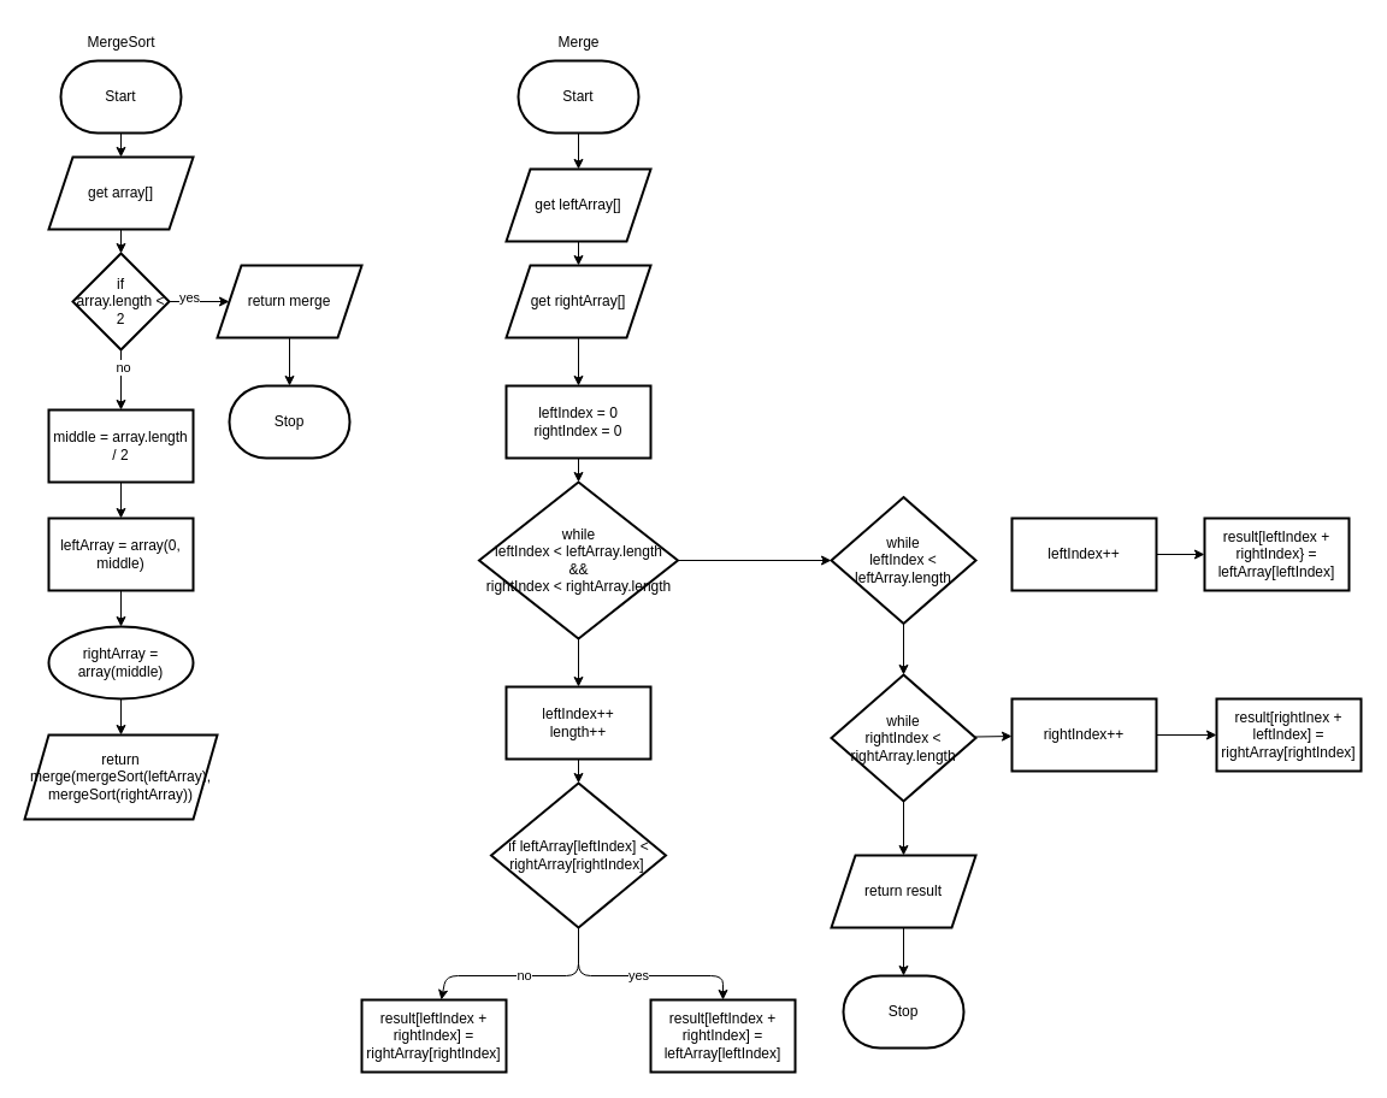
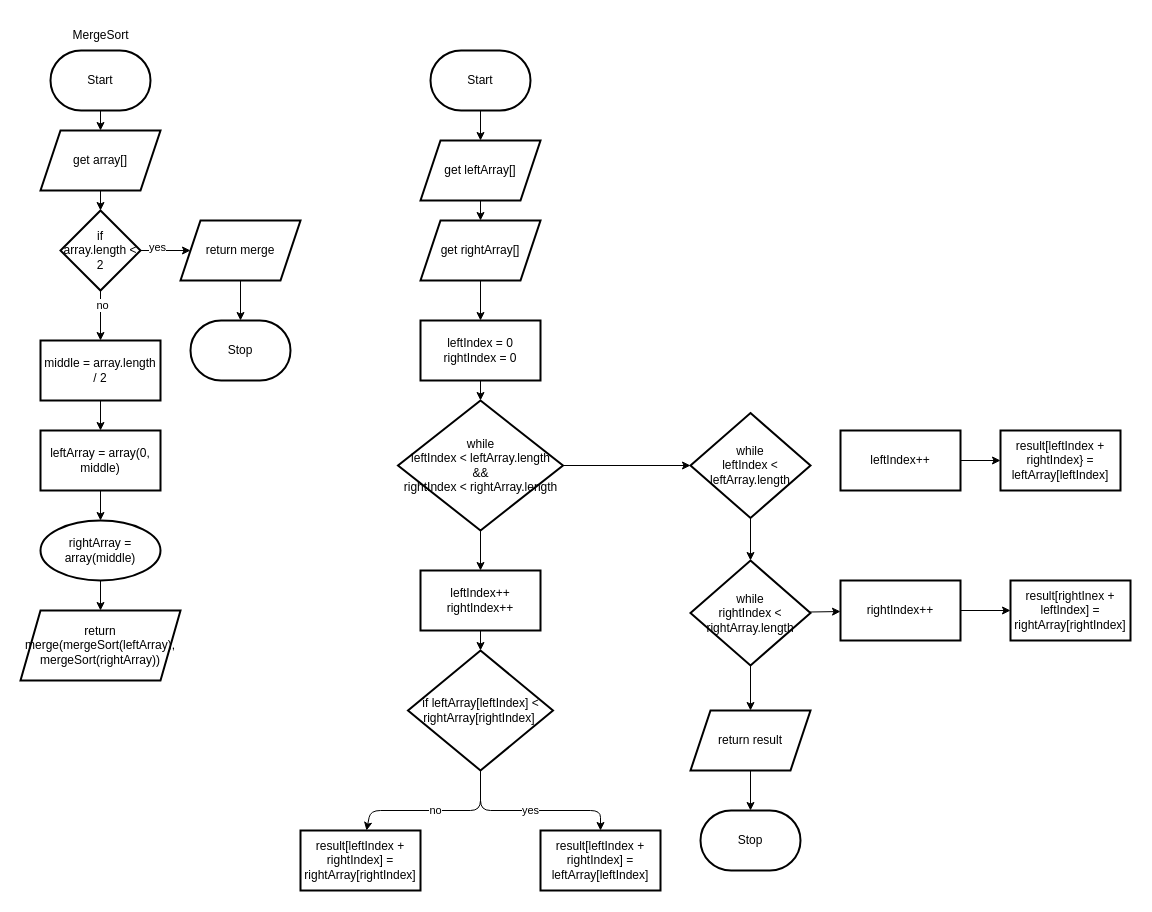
  <mxCell id="0" />
  <mxCell id="1" parent="0" />
  <mxCell id="2" value="" style="edgeStyle=none;html=1;" parent="1" source="3" target="5" edge="1"><mxGeometry relative="1" as="geometry" /></mxCell>
  <mxCell id="3" value="Start" style="strokeWidth=2;html=1;shape=mxgraph.flowchart.terminator;whiteSpace=wrap;" parent="1" vertex="1"><mxGeometry x="50" y="50" width="100" height="60" as="geometry" /></mxCell>
  <mxCell id="4" value="" style="edgeStyle=none;html=1;" parent="1" source="5" target="10" edge="1"><mxGeometry relative="1" as="geometry" /></mxCell>
  <mxCell id="5" value="get array[]" style="shape=parallelogram;perimeter=parallelogramPerimeter;whiteSpace=wrap;html=1;fixedSize=1;strokeWidth=2;" parent="1" vertex="1"><mxGeometry x="40" y="130" width="120" height="60" as="geometry" /></mxCell>
  <mxCell id="6" value="" style="edgeStyle=none;html=1;" parent="1" source="10" target="12" edge="1"><mxGeometry relative="1" as="geometry" /></mxCell>
  <mxCell id="7" value="yes" style="edgeLabel;html=1;align=center;verticalAlign=middle;resizable=0;points=[];" parent="6" vertex="1" connectable="0"><mxGeometry x="-0.343" y="4" relative="1" as="geometry"><mxPoint as="offset" /></mxGeometry></mxCell>
  <mxCell id="8" value="" style="edgeStyle=none;html=1;" parent="1" source="10" target="14" edge="1"><mxGeometry relative="1" as="geometry" /></mxCell>
  <mxCell id="9" value="no" style="edgeLabel;html=1;align=center;verticalAlign=middle;resizable=0;points=[];" parent="8" vertex="1" connectable="0"><mxGeometry x="-0.422" y="1" relative="1" as="geometry"><mxPoint as="offset" /></mxGeometry></mxCell>
  <mxCell id="10" value="if&lt;br&gt;array.length &amp;lt; 2" style="rhombus;whiteSpace=wrap;html=1;strokeWidth=2;" parent="1" vertex="1"><mxGeometry x="60" y="210" width="80" height="80" as="geometry" /></mxCell>
  <mxCell id="11" value="" style="edgeStyle=none;html=1;" parent="1" source="12" target="21" edge="1"><mxGeometry relative="1" as="geometry" /></mxCell>
  <mxCell id="12" value="return merge" style="shape=parallelogram;perimeter=parallelogramPerimeter;whiteSpace=wrap;html=1;fixedSize=1;strokeWidth=2;" parent="1" vertex="1"><mxGeometry x="180" y="220" width="120" height="60" as="geometry" /></mxCell>
  <mxCell id="13" value="" style="edgeStyle=none;html=1;" parent="1" source="14" target="16" edge="1"><mxGeometry relative="1" as="geometry" /></mxCell>
  <mxCell id="14" value="middle = array.length / 2" style="whiteSpace=wrap;html=1;strokeWidth=2;" parent="1" vertex="1"><mxGeometry x="40" y="340" width="120" height="60" as="geometry" /></mxCell>
  <mxCell id="15" value="" style="edgeStyle=none;html=1;" parent="1" source="16" target="18" edge="1"><mxGeometry relative="1" as="geometry" /></mxCell>
  <mxCell id="16" value="leftArray = array(0, middle)" style="whiteSpace=wrap;html=1;strokeWidth=2;" parent="1" vertex="1"><mxGeometry x="40" y="430" width="120" height="60" as="geometry" /></mxCell>
  <mxCell id="17" value="" style="edgeStyle=none;html=1;" parent="1" source="18" target="19" edge="1"><mxGeometry relative="1" as="geometry" /></mxCell>
  <mxCell id="18" value="rightArray = array(middle)" style="ellipse;whiteSpace=wrap;html=1;strokeWidth=2;" parent="1" vertex="1"><mxGeometry x="40" y="520" width="120" height="60" as="geometry" /></mxCell>
  <mxCell id="19" value="return merge(mergeSort(leftArray), mergeSort(rightArray))" style="shape=parallelogram;perimeter=parallelogramPerimeter;whiteSpace=wrap;html=1;fixedSize=1;strokeWidth=2;" parent="1" vertex="1"><mxGeometry x="20" y="610" width="160" height="70" as="geometry" /></mxCell>
  <mxCell id="20" value="MergeSort" style="text;html=1;align=center;verticalAlign=middle;resizable=0;points=[];autosize=1;strokeColor=none;fillColor=none;" parent="1" vertex="1"><mxGeometry x="60" width="80" height="30" as="geometry" y="20" /></mxCell>
  <mxCell id="21" value="Stop" style="strokeWidth=2;html=1;shape=mxgraph.flowchart.terminator;whiteSpace=wrap;" parent="1" vertex="1"><mxGeometry x="190" y="320" width="100" height="60" as="geometry" /></mxCell>
  <mxCell id="22" value="" style="edgeStyle=none;html=1;" parent="1" source="23" target="26" edge="1"><mxGeometry relative="1" as="geometry" /></mxCell>
  <mxCell id="23" value="Start" style="strokeWidth=2;html=1;shape=mxgraph.flowchart.terminator;whiteSpace=wrap;" parent="1" vertex="1"><mxGeometry x="430" y="50" width="100" height="60" as="geometry" /></mxCell>
- <mxCell id="24" value="Merge" style="text;html=1;align=center;verticalAlign=middle;resizable=0;points=[];autosize=1;strokeColor=none;fillColor=none;" parent="1" vertex="1"><mxGeometry x="450" width="60" height="30" as="geometry" y="20" /></mxCell>
  <mxCell id="25" value="" style="edgeStyle=none;html=1;" parent="1" source="26" target="28" edge="1"><mxGeometry relative="1" as="geometry" /></mxCell>
  <mxCell id="26" value="get leftArray[]" style="shape=parallelogram;perimeter=parallelogramPerimeter;whiteSpace=wrap;html=1;fixedSize=1;strokeWidth=2;" parent="1" vertex="1"><mxGeometry x="420" y="140" width="120" height="60" as="geometry" /></mxCell>
  <mxCell id="27" value="" style="edgeStyle=none;html=1;" parent="1" source="28" target="30" edge="1"><mxGeometry relative="1" as="geometry" /></mxCell>
  <mxCell id="28" value="get rightArray[]" style="shape=parallelogram;perimeter=parallelogramPerimeter;whiteSpace=wrap;html=1;fixedSize=1;strokeWidth=2;" parent="1" vertex="1"><mxGeometry x="420" y="220" width="120" height="60" as="geometry" /></mxCell>
  <mxCell id="29" value="" style="edgeStyle=none;html=1;" parent="1" source="30" target="33" edge="1"><mxGeometry relative="1" as="geometry" /></mxCell>
  <mxCell id="30" value="leftIndex = 0&lt;br&gt;rightIndex = 0" style="whiteSpace=wrap;html=1;strokeWidth=2;" parent="1" vertex="1"><mxGeometry x="420" y="320" width="120" height="60" as="geometry" /></mxCell>
  <mxCell id="31" value="" style="edgeStyle=none;html=1;" parent="1" source="33" target="35" edge="1"><mxGeometry relative="1" as="geometry" /></mxCell>
  <mxCell id="32" value="" style="edgeStyle=none;html=1;" edge="1" parent="1" source="33" target="42"><mxGeometry relative="1" as="geometry" /></mxCell>
  <mxCell id="33" value="while&lt;br&gt;leftIndex &amp;lt; leftArray.length&lt;br&gt;&amp;amp;&amp;amp;&lt;br&gt;rightIndex &amp;lt; rightArray.length" style="rhombus;whiteSpace=wrap;html=1;strokeWidth=2;" parent="1" vertex="1"><mxGeometry x="397.5" y="400" width="165" height="130" as="geometry" /></mxCell>
  <mxCell id="34" value="" style="edgeStyle=none;html=1;" parent="1" source="35" target="38" edge="1"><mxGeometry relative="1" as="geometry" /></mxCell>
- <mxCell id="35" value="leftIndex++&lt;br&gt;length++" style="whiteSpace=wrap;html=1;strokeWidth=2;" parent="1" vertex="1"><mxGeometry x="420" y="570" width="120" height="60" as="geometry" /></mxCell>
+ <mxCell id="35" value="leftIndex++&lt;br&gt;rightIndex++" style="whiteSpace=wrap;html=1;strokeWidth=2;" parent="1" vertex="1"><mxGeometry x="420" y="570" width="120" height="60" as="geometry" /></mxCell>
  <mxCell id="36" value="yes" style="edgeStyle=none;html=1;" parent="1" source="38" target="39" edge="1"><mxGeometry relative="1" as="geometry"><Array as="points"><mxPoint x="480" y="810" /><mxPoint x="600" y="810" /></Array></mxGeometry></mxCell>
  <mxCell id="37" value="no" style="edgeStyle=none;html=1;" parent="1" source="38" target="40" edge="1"><mxGeometry relative="1" as="geometry"><Array as="points"><mxPoint x="480" y="810" /><mxPoint x="370" y="810" /></Array></mxGeometry></mxCell>
  <mxCell id="38" value="if leftArray[leftIndex] &amp;lt; rightArray[rightIndex]&amp;nbsp;" style="rhombus;whiteSpace=wrap;html=1;strokeWidth=2;" parent="1" vertex="1"><mxGeometry x="407.5" y="650" width="145" height="120" as="geometry" /></mxCell>
  <mxCell id="39" value="result[leftIndex + rightIndex] = leftArray[leftIndex]" style="whiteSpace=wrap;html=1;strokeWidth=2;" parent="1" vertex="1"><mxGeometry x="540" y="830" width="120" height="60" as="geometry" /></mxCell>
  <mxCell id="40" value="result[leftIndex + rightIndex] = rightArray[rightIndex]" style="whiteSpace=wrap;html=1;strokeWidth=2;" parent="1" vertex="1"><mxGeometry x="300" y="830" width="120" height="60" as="geometry" /></mxCell>
  <mxCell id="41" value="" style="edgeStyle=none;html=1;" edge="1" parent="1" source="42" target="48"><mxGeometry relative="1" as="geometry" /></mxCell>
  <mxCell id="42" value="while&lt;br&gt;leftIndex &amp;lt; leftArray.length" style="rhombus;whiteSpace=wrap;html=1;strokeWidth=2;" vertex="1" parent="1"><mxGeometry x="690" y="412.5" width="120" height="105" as="geometry" /></mxCell>
  <mxCell id="43" value="result[leftIndex + rightIndex} = leftArray[leftIndex]" style="whiteSpace=wrap;html=1;strokeWidth=2;" vertex="1" parent="1"><mxGeometry x="1000" y="430" width="120" height="60" as="geometry" /></mxCell>
  <mxCell id="44" value="" style="edgeStyle=none;html=1;" edge="1" parent="1" source="45" target="43"><mxGeometry relative="1" as="geometry" /></mxCell>
  <mxCell id="45" value="leftIndex++" style="whiteSpace=wrap;html=1;strokeWidth=2;" vertex="1" parent="1"><mxGeometry x="840" y="430" width="120" height="60" as="geometry" /></mxCell>
  <mxCell id="46" value="" style="edgeStyle=none;html=1;" edge="1" parent="1" source="48" target="50"><mxGeometry relative="1" as="geometry" /></mxCell>
  <mxCell id="47" value="" style="edgeStyle=none;html=1;" edge="1" parent="1" source="48" target="53"><mxGeometry relative="1" as="geometry" /></mxCell>
  <mxCell id="48" value="while&lt;br&gt;rightIndex &amp;lt; rightArray.length" style="rhombus;whiteSpace=wrap;html=1;strokeWidth=2;" vertex="1" parent="1"><mxGeometry x="690" y="560" width="120" height="105" as="geometry" /></mxCell>
  <mxCell id="49" value="" style="edgeStyle=none;html=1;" edge="1" parent="1" source="50" target="51"><mxGeometry relative="1" as="geometry" /></mxCell>
  <mxCell id="50" value="rightIndex++" style="whiteSpace=wrap;html=1;strokeWidth=2;" vertex="1" parent="1"><mxGeometry x="840" y="580" width="120" height="60" as="geometry" /></mxCell>
  <mxCell id="51" value="result[rightInex + leftIndex] = rightArray[rightIndex]" style="whiteSpace=wrap;html=1;strokeWidth=2;" vertex="1" parent="1"><mxGeometry x="1010" y="580" width="120" height="60" as="geometry" /></mxCell>
  <mxCell id="52" value="" style="edgeStyle=none;html=1;" edge="1" parent="1" source="53" target="54"><mxGeometry relative="1" as="geometry" /></mxCell>
  <mxCell id="53" value="return result" style="shape=parallelogram;perimeter=parallelogramPerimeter;whiteSpace=wrap;html=1;fixedSize=1;strokeWidth=2;" vertex="1" parent="1"><mxGeometry x="690" y="710" width="120" height="60" as="geometry" /></mxCell>
  <mxCell id="54" value="Stop" style="strokeWidth=2;html=1;shape=mxgraph.flowchart.terminator;whiteSpace=wrap;" vertex="1" parent="1"><mxGeometry x="700" y="810" width="100" height="60" as="geometry" /></mxCell>
